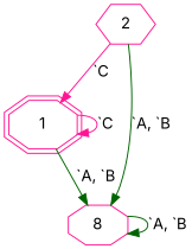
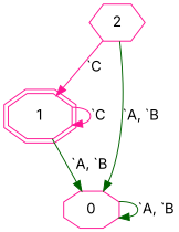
  digraph {
    fontname=Inter
    node [color=deeppink fontname=Inter shape=octagon]
    edge [color=darkgreen fontname=Inter]
    2 [shape=hexagon]
    1 [peripheries=2]
-   0 [label=8]
+   0
    2 -> 1 [color=deeppink label="`C"]
    2 -> 0 [label="`A, `B"]
    1 -> 1 [color=deeppink label="`C"]
    1 -> 0 [label="`A, `B"]
    0 -> 0 [label="`A, `B"]
  }
